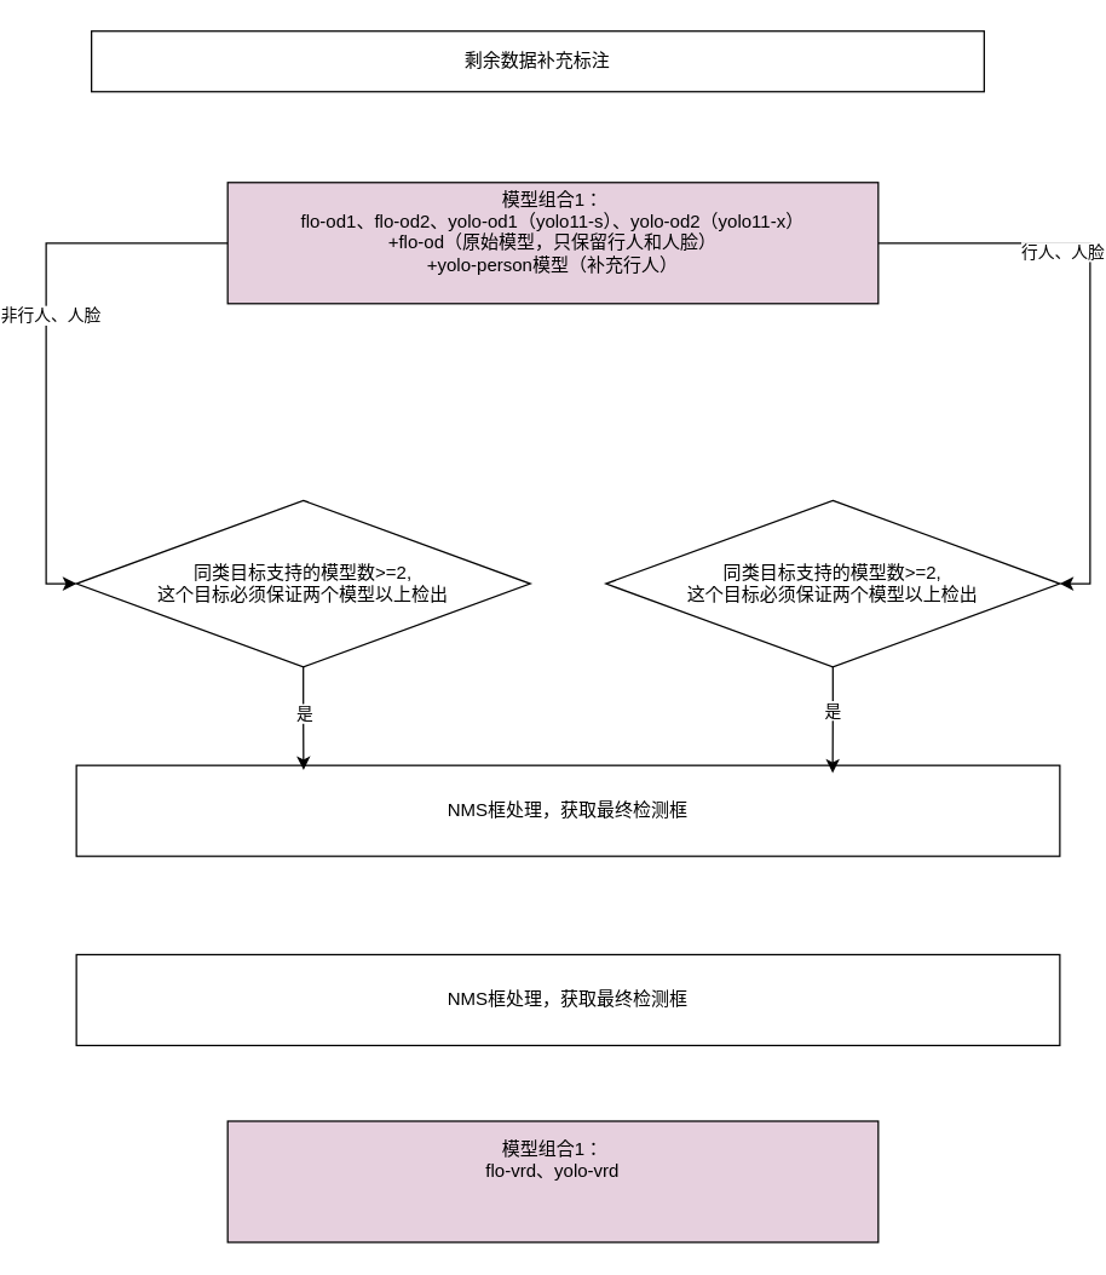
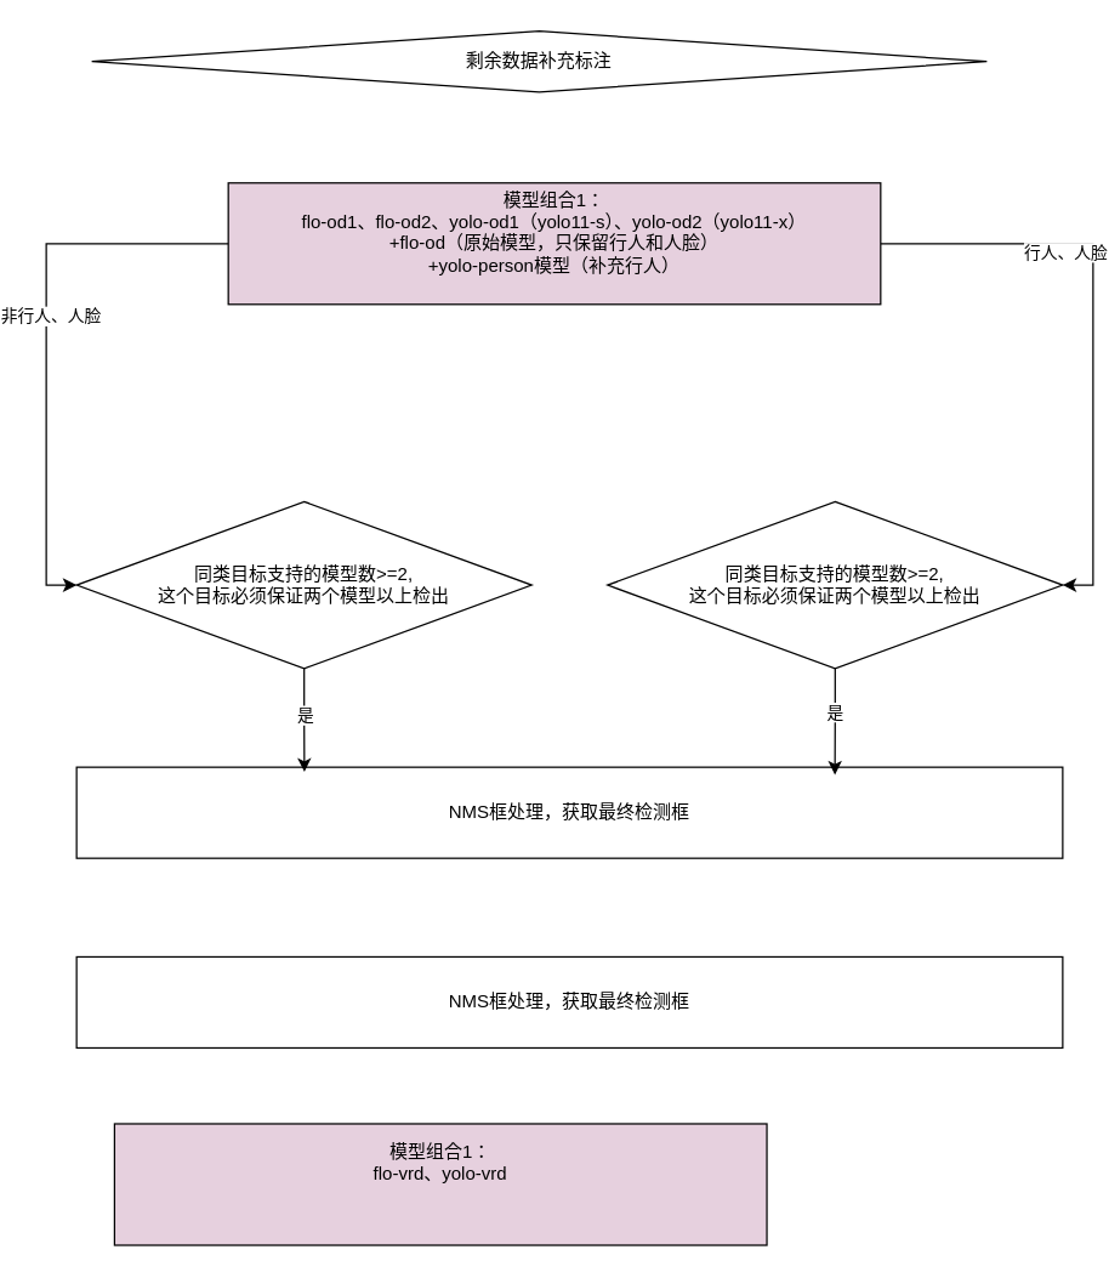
  <mxCell id="0" />
  <mxCell id="1" parent="0" />
- <mxCell id="2" value="剩余数据补充标注" style="rounded=0;whiteSpace=wrap;html=1;" vertex="1" parent="1"><mxGeometry x="30" y="20" width="590" height="40" as="geometry" /></mxCell>
+ <mxCell id="2" value="剩余数据补充标注" style="rhombus;whiteSpace=wrap;html=1;" vertex="1" parent="1"><mxGeometry x="30" y="20" width="590" height="40" as="geometry" /></mxCell>
  <mxCell id="3" style="edgeStyle=orthogonalEdgeStyle;rounded=0;orthogonalLoop=1;jettySize=auto;html=1;exitX=0;exitY=0.5;exitDx=0;exitDy=0;entryX=0;entryY=0.5;entryDx=0;entryDy=0;" edge="1" parent="1" source="7" target="8"><mxGeometry relative="1" as="geometry" /></mxCell>
  <mxCell id="4" value="非行人、人脸" style="edgeLabel;html=1;align=center;verticalAlign=middle;resizable=0;points=[];" vertex="1" connectable="0" parent="3"><mxGeometry x="-0.085" y="2" relative="1" as="geometry"><mxPoint as="offset" /></mxGeometry></mxCell>
  <mxCell id="5" style="edgeStyle=orthogonalEdgeStyle;rounded=0;orthogonalLoop=1;jettySize=auto;html=1;exitX=1;exitY=0.5;exitDx=0;exitDy=0;entryX=1;entryY=0.5;entryDx=0;entryDy=0;" edge="1" parent="1" source="7" target="9"><mxGeometry relative="1" as="geometry" /></mxCell>
  <mxCell id="6" value="行人、人脸" style="edgeLabel;html=1;align=center;verticalAlign=middle;resizable=0;points=[];" vertex="1" connectable="0" parent="5"><mxGeometry x="-0.371" y="-5" relative="1" as="geometry"><mxPoint as="offset" /></mxGeometry></mxCell>
  <mxCell id="7" value="&lt;div&gt;模型组合1：&lt;/div&gt;&lt;div&gt;&lt;span style=&quot;background-color: transparent; color: light-dark(rgb(0, 0, 0), rgb(255, 255, 255));&quot;&gt;flo-od1&lt;/span&gt;&lt;span style=&quot;background-color: transparent; color: light-dark(rgb(0, 0, 0), rgb(255, 255, 255));&quot;&gt;、&lt;/span&gt;&lt;span style=&quot;background-color: transparent; color: light-dark(rgb(0, 0, 0), rgb(255, 255, 255));&quot;&gt;flo-od2&lt;/span&gt;&lt;span style=&quot;background-color: transparent; color: light-dark(rgb(0, 0, 0), rgb(255, 255, 255));&quot;&gt;、&lt;/span&gt;&lt;span style=&quot;background-color: transparent; color: light-dark(rgb(0, 0, 0), rgb(255, 255, 255));&quot;&gt;yolo-od1（yolo11-s）&lt;/span&gt;&lt;span style=&quot;background-color: transparent; color: light-dark(rgb(0, 0, 0), rgb(255, 255, 255));&quot;&gt;、&lt;/span&gt;&lt;span style=&quot;background-color: transparent; color: light-dark(rgb(0, 0, 0), rgb(255, 255, 255));&quot;&gt;yolo-od2（yolo11-x）&lt;/span&gt;&lt;/div&gt;&lt;div&gt;&lt;span style=&quot;background-color: transparent; color: light-dark(rgb(0, 0, 0), rgb(255, 255, 255));&quot;&gt;+&lt;/span&gt;&lt;span style=&quot;background-color: transparent; color: light-dark(rgb(0, 0, 0), rgb(255, 255, 255));&quot;&gt;flo-od（原始模型，只保留行人和人脸）&lt;/span&gt;&lt;/div&gt;&lt;div&gt;&lt;span style=&quot;background-color: transparent; color: light-dark(rgb(0, 0, 0), rgb(255, 255, 255));&quot;&gt;+yolo-person模型（补充行人）&lt;/span&gt;&lt;/div&gt;&lt;div&gt;&lt;br&gt;&lt;/div&gt;" style="rounded=0;whiteSpace=wrap;html=1;fillColor=#E6D0DE;" vertex="1" parent="1"><mxGeometry x="120" y="120" width="430" height="80" as="geometry" /></mxCell>
  <mxCell id="8" value="同类目标支持的模型数&amp;gt;=2,&lt;div&gt;这个目标必须保证两个模型以上检出&lt;/div&gt;" style="rhombus;whiteSpace=wrap;html=1;" vertex="1" parent="1"><mxGeometry x="20" y="330" width="300" height="110" as="geometry" /></mxCell>
  <mxCell id="9" value="同类目标支持的模型数&amp;gt;=2,&lt;div&gt;这个目标必须保证两个模型以上检出&lt;/div&gt;" style="rhombus;whiteSpace=wrap;html=1;" vertex="1" parent="1"><mxGeometry x="370" y="330" width="300" height="110" as="geometry" /></mxCell>
  <mxCell id="10" value="NMS框处理，获取最终检测框" style="rounded=0;whiteSpace=wrap;html=1;" vertex="1" parent="1"><mxGeometry x="20" y="505" width="650" height="60" as="geometry" /></mxCell>
  <mxCell id="11" style="edgeStyle=orthogonalEdgeStyle;rounded=0;orthogonalLoop=1;jettySize=auto;html=1;exitX=0.5;exitY=1;exitDx=0;exitDy=0;entryX=0.231;entryY=0.05;entryDx=0;entryDy=0;entryPerimeter=0;" edge="1" parent="1" source="8" target="10"><mxGeometry relative="1" as="geometry" /></mxCell>
  <mxCell id="12" value="是" style="edgeLabel;html=1;align=center;verticalAlign=middle;resizable=0;points=[];" vertex="1" connectable="0" parent="11"><mxGeometry x="-0.091" relative="1" as="geometry"><mxPoint y="-1" as="offset" /></mxGeometry></mxCell>
  <mxCell id="13" style="edgeStyle=orthogonalEdgeStyle;rounded=0;orthogonalLoop=1;jettySize=auto;html=1;exitX=0.5;exitY=1;exitDx=0;exitDy=0;entryX=0.769;entryY=0.083;entryDx=0;entryDy=0;entryPerimeter=0;" edge="1" parent="1" source="9" target="10"><mxGeometry relative="1" as="geometry" /></mxCell>
  <mxCell id="14" value="是" style="edgeLabel;html=1;align=center;verticalAlign=middle;resizable=0;points=[];" vertex="1" connectable="0" parent="13"><mxGeometry x="-0.144" y="-1" relative="1" as="geometry"><mxPoint y="-2" as="offset" /></mxGeometry></mxCell>
  <mxCell id="15" value="NMS框处理，获取最终检测框" style="rounded=0;whiteSpace=wrap;html=1;" vertex="1" parent="1"><mxGeometry x="20" y="630" width="650" height="60" as="geometry" /></mxCell>
- <mxCell id="16" value="&lt;div&gt;模型组合1：&lt;/div&gt;&lt;div&gt;&lt;span style=&quot;background-color: transparent; color: light-dark(rgb(0, 0, 0), rgb(255, 255, 255));&quot;&gt;flo-vrd&lt;/span&gt;&lt;span style=&quot;background-color: transparent; color: light-dark(rgb(0, 0, 0), rgb(255, 255, 255));&quot;&gt;、yolo-vrd&lt;/span&gt;&lt;/div&gt;&lt;div&gt;&lt;br&gt;&lt;/div&gt;&lt;div&gt;&lt;br&gt;&lt;/div&gt;" style="rounded=0;whiteSpace=wrap;html=1;fillColor=#E6D0DE;" vertex="1" parent="1"><mxGeometry x="120" y="740" width="430" height="80" as="geometry" /></mxCell>
+ <mxCell id="16" value="&lt;div&gt;模型组合1：&lt;/div&gt;&lt;div&gt;&lt;span style=&quot;background-color: transparent; color: light-dark(rgb(0, 0, 0), rgb(255, 255, 255));&quot;&gt;flo-vrd&lt;/span&gt;&lt;span style=&quot;background-color: transparent; color: light-dark(rgb(0, 0, 0), rgb(255, 255, 255));&quot;&gt;、yolo-vrd&lt;/span&gt;&lt;/div&gt;&lt;div&gt;&lt;br&gt;&lt;/div&gt;&lt;div&gt;&lt;br&gt;&lt;/div&gt;" style="rounded=0;whiteSpace=wrap;html=1;fillColor=#E6D0DE;" vertex="1" parent="1"><mxGeometry x="45" y="740" width="430" height="80" as="geometry" /></mxCell>
